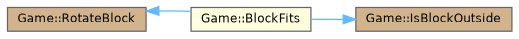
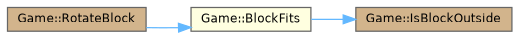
  digraph {
    rankdir=LR
    node [color=grey40 fillcolor=tan fontname=Helvetica fontsize=10 shape=box style=filled]
    edge [color=steelblue1 fontname=Helvetica fontsize=10 labelfontname=Helvetica labelfontsize=10 style=solid]
    n1 [color=gray40 fontcolor=black height=0.2 label="Game::RotateBlock" width=0.4]
    n2 [fillcolor=lightyellow height=0.2 label="Game::BlockFits" width=0.4]
    n3 [height=0.2 label="Game::IsBlockOutside" width=0.4]
-   n2 -> n1
+   n1 -> n2
    n2 -> n3
  }
